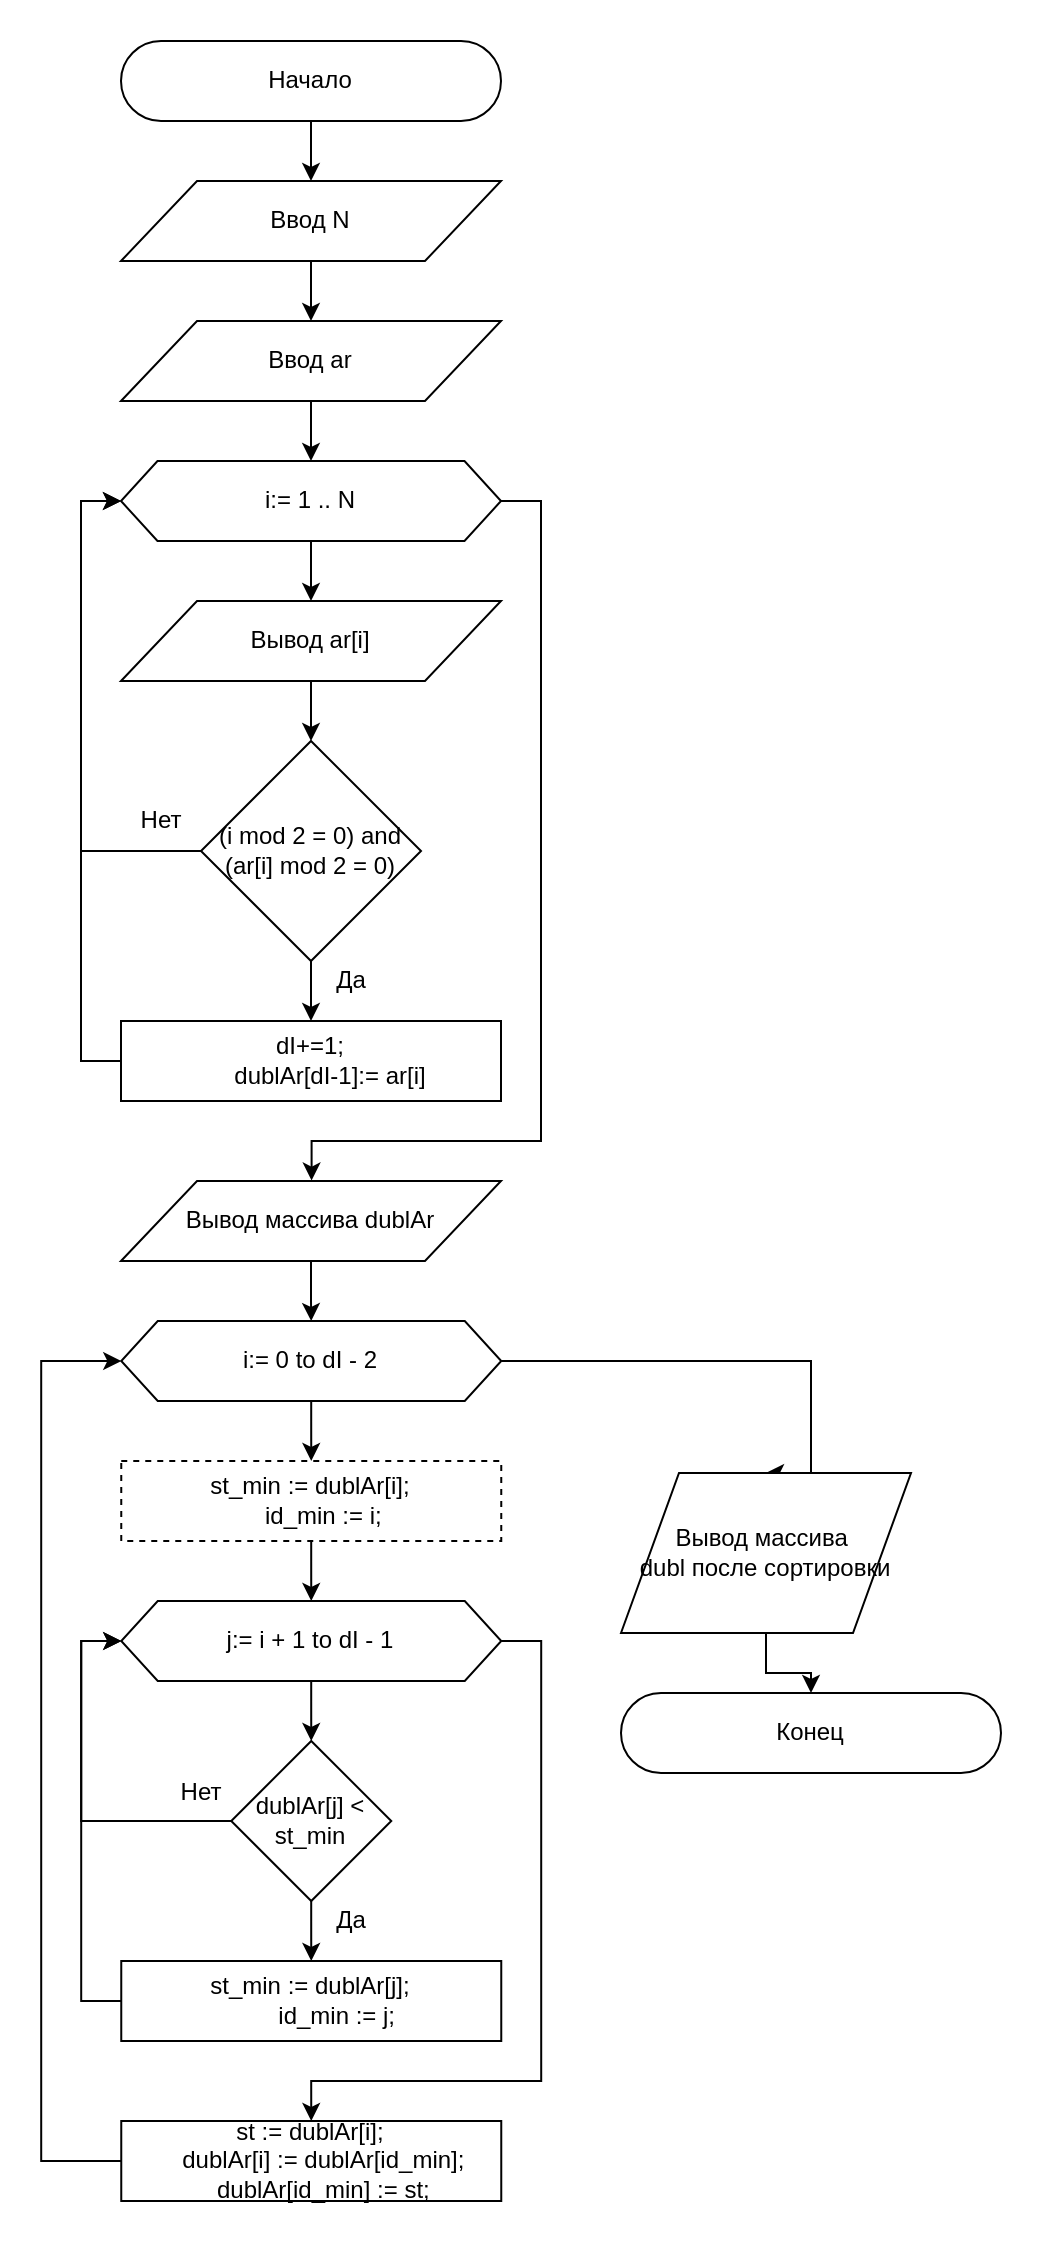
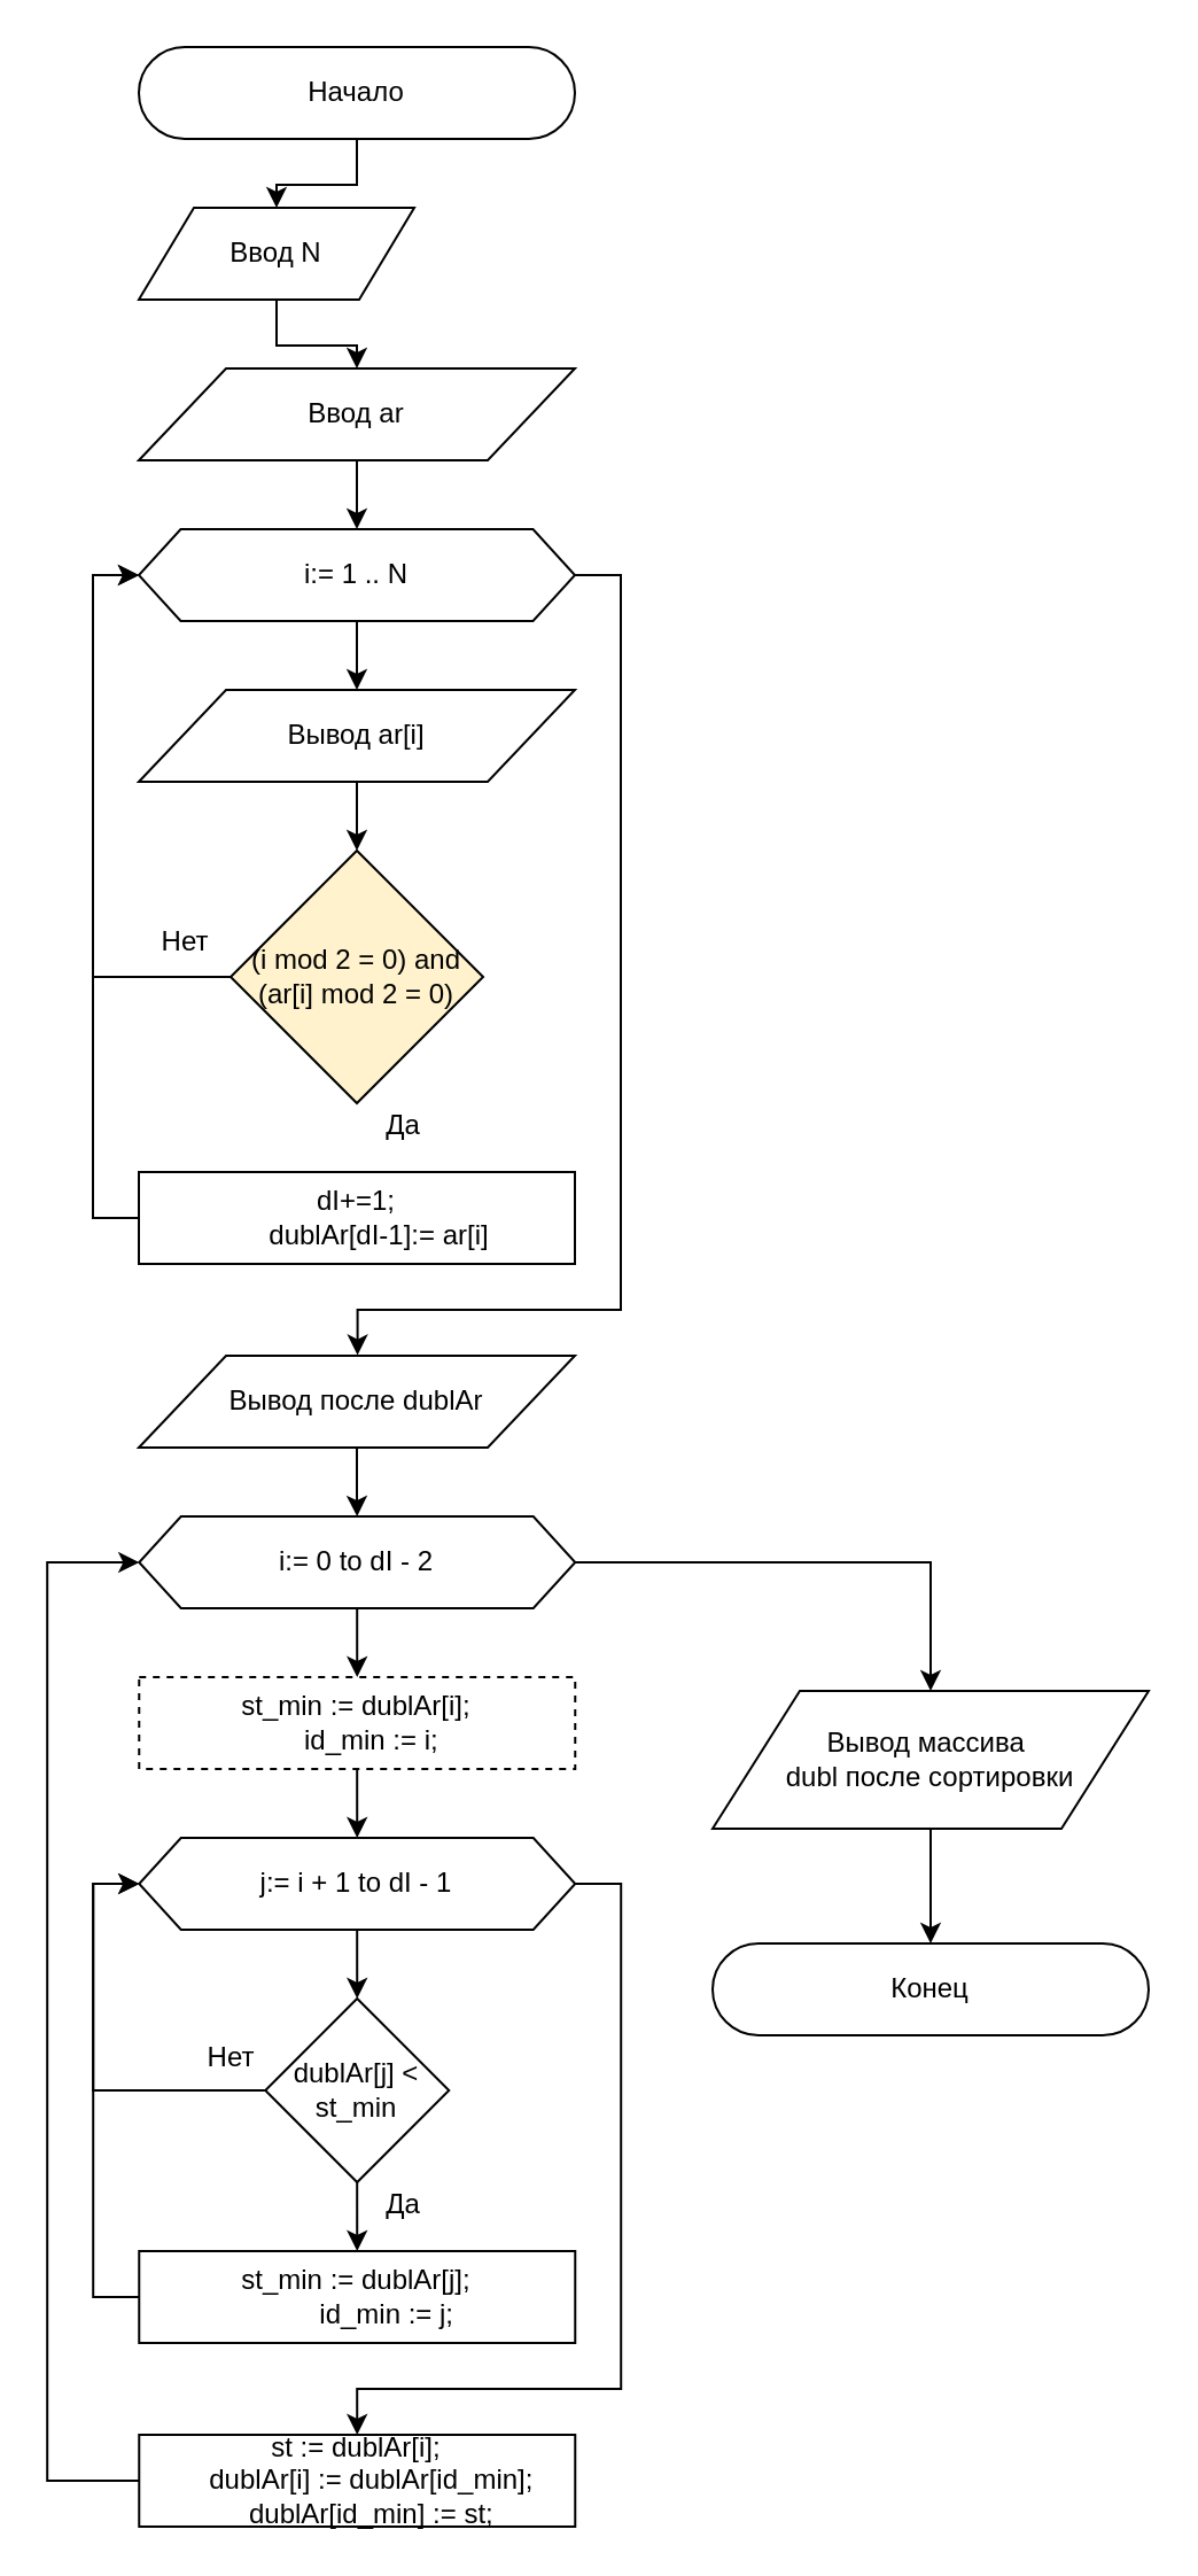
  <mxCell id="0" />
  <mxCell id="1" parent="0" />
  <mxCell id="2" style="edgeStyle=orthogonalEdgeStyle;rounded=0;orthogonalLoop=1;jettySize=auto;html=1;entryX=0.5;entryY=0;entryDx=0;entryDy=0;" edge="1" parent="1" source="3" target="5"><mxGeometry relative="1" as="geometry" /></mxCell>
  <mxCell id="3" value="Начало" style="rounded=1;whiteSpace=wrap;html=1;arcSize=50;" vertex="1" parent="1"><mxGeometry x="60" y="20" width="190" height="40" as="geometry" /></mxCell>
  <mxCell id="4" style="edgeStyle=orthogonalEdgeStyle;rounded=0;orthogonalLoop=1;jettySize=auto;html=1;" edge="1" parent="1" source="5" target="7"><mxGeometry relative="1" as="geometry" /></mxCell>
- <mxCell id="5" value="Ввод N" style="shape=parallelogram;perimeter=parallelogramPerimeter;whiteSpace=wrap;html=1;" vertex="1" parent="1"><mxGeometry x="60" y="90" width="190" height="40" as="geometry" /></mxCell>
+ <mxCell id="5" value="Ввод N" style="shape=parallelogram;perimeter=parallelogramPerimeter;whiteSpace=wrap;html=1;" vertex="1" parent="1"><mxGeometry x="60" y="90" width="120" height="40" as="geometry" /></mxCell>
  <mxCell id="6" style="edgeStyle=orthogonalEdgeStyle;rounded=0;orthogonalLoop=1;jettySize=auto;html=1;entryX=0.5;entryY=0;entryDx=0;entryDy=0;" edge="1" parent="1" source="7" target="10"><mxGeometry relative="1" as="geometry" /></mxCell>
  <mxCell id="7" value="Ввод ar" style="shape=parallelogram;perimeter=parallelogramPerimeter;whiteSpace=wrap;html=1;" vertex="1" parent="1"><mxGeometry x="60" y="160" width="190" height="40" as="geometry" /></mxCell>
  <mxCell id="8" style="edgeStyle=orthogonalEdgeStyle;rounded=0;orthogonalLoop=1;jettySize=auto;html=1;" edge="1" parent="1" source="10" target="12"><mxGeometry relative="1" as="geometry" /></mxCell>
  <mxCell id="9" style="edgeStyle=orthogonalEdgeStyle;rounded=0;orthogonalLoop=1;jettySize=auto;html=1;entryX=0.5;entryY=0;entryDx=0;entryDy=0;" edge="1" parent="1" source="10"><mxGeometry relative="1" as="geometry"><mxPoint x="155.294" y="589.765" as="targetPoint" /><Array as="points"><mxPoint x="270" y="250" /><mxPoint x="270" y="570" /><mxPoint x="155" y="570" /></Array></mxGeometry></mxCell>
  <mxCell id="10" value="i:= 1 .. N" style="shape=hexagon;perimeter=hexagonPerimeter2;whiteSpace=wrap;html=1;size=0.096;" vertex="1" parent="1"><mxGeometry x="60" y="230" width="190" height="40" as="geometry" /></mxCell>
  <mxCell id="11" style="edgeStyle=orthogonalEdgeStyle;rounded=0;orthogonalLoop=1;jettySize=auto;html=1;entryX=0.5;entryY=0;entryDx=0;entryDy=0;" edge="1" source="12" target="15" parent="1"><mxGeometry relative="1" as="geometry"><Array as="points"><mxPoint x="155" y="320" /></Array></mxGeometry></mxCell>
  <mxCell id="12" value="Вывод ar[i]" style="shape=parallelogram;perimeter=parallelogramPerimeter;whiteSpace=wrap;html=1;" vertex="1" parent="1"><mxGeometry x="60" y="300" width="190" height="40" as="geometry" /></mxCell>
- <mxCell id="13" style="edgeStyle=orthogonalEdgeStyle;rounded=0;orthogonalLoop=1;jettySize=auto;html=1;entryX=0.5;entryY=0;entryDx=0;entryDy=0;" edge="1" parent="1" source="15" target="17"><mxGeometry relative="1" as="geometry" /></mxCell>
  <mxCell id="14" style="edgeStyle=orthogonalEdgeStyle;rounded=0;orthogonalLoop=1;jettySize=auto;html=1;entryX=0;entryY=0.5;entryDx=0;entryDy=0;" edge="1" parent="1" source="15" target="10"><mxGeometry relative="1" as="geometry"><Array as="points"><mxPoint x="40" y="425" /><mxPoint x="40" y="250" /></Array></mxGeometry></mxCell>
- <mxCell id="15" value="(i mod 2 = 0) and &lt;br&gt;(ar[i] mod 2 = 0)" style="rhombus;whiteSpace=wrap;html=1;" vertex="1" parent="1"><mxGeometry x="100" y="370" width="110" height="110" as="geometry" /></mxCell>
+ <mxCell id="15" value="(i mod 2 = 0) and &lt;br&gt;(ar[i] mod 2 = 0)" style="rhombus;whiteSpace=wrap;html=1;fillColor=#fff2cc;" vertex="1" parent="1"><mxGeometry x="100" y="370" width="110" height="110" as="geometry" /></mxCell>
  <mxCell id="16" style="edgeStyle=orthogonalEdgeStyle;rounded=0;orthogonalLoop=1;jettySize=auto;html=1;" edge="1" parent="1" source="17"><mxGeometry relative="1" as="geometry"><mxPoint x="60" y="250" as="targetPoint" /><Array as="points"><mxPoint x="40" y="530" /><mxPoint x="40" y="250" /></Array></mxGeometry></mxCell>
  <mxCell id="17" value="&lt;div&gt;dI+=1;&lt;/div&gt;&lt;div&gt;&amp;nbsp; &amp;nbsp; &amp;nbsp; dublAr[dI-1]:= ar[i]&lt;/div&gt;" style="rounded=0;whiteSpace=wrap;html=1;" vertex="1" parent="1"><mxGeometry x="60" y="510" width="190" height="40" as="geometry" /></mxCell>
  <mxCell id="18" value="Нет" style="text;html=1;align=center;verticalAlign=middle;resizable=0;points=[];;autosize=1;" vertex="1" parent="1"><mxGeometry x="60" y="400" width="40" height="20" as="geometry" /></mxCell>
  <mxCell id="19" value="Да" style="text;html=1;align=center;verticalAlign=middle;resizable=0;points=[];;autosize=1;" vertex="1" parent="1"><mxGeometry x="160" y="480" width="30" height="20" as="geometry" /></mxCell>
  <mxCell id="20" style="edgeStyle=orthogonalEdgeStyle;rounded=0;orthogonalLoop=1;jettySize=auto;html=1;exitX=0.5;exitY=1;exitDx=0;exitDy=0;" edge="1" parent="1" source="41" target="23"><mxGeometry relative="1" as="geometry"><mxPoint x="155" y="700" as="sourcePoint" /><Array as="points" /></mxGeometry></mxCell>
  <mxCell id="21" style="edgeStyle=orthogonalEdgeStyle;rounded=0;orthogonalLoop=1;jettySize=auto;html=1;entryX=0.5;entryY=0;entryDx=0;entryDy=0;" edge="1" parent="1" source="23" target="25"><mxGeometry relative="1" as="geometry" /></mxCell>
  <mxCell id="22" style="edgeStyle=orthogonalEdgeStyle;rounded=0;orthogonalLoop=1;jettySize=auto;html=1;entryX=0.5;entryY=0;entryDx=0;entryDy=0;" edge="1" parent="1" source="23" target="39"><mxGeometry relative="1" as="geometry"><Array as="points"><mxPoint x="405" y="680" /></Array></mxGeometry></mxCell>
  <mxCell id="23" value="i:= 0 to dI - 2" style="shape=hexagon;perimeter=hexagonPerimeter2;whiteSpace=wrap;html=1;size=0.096;" vertex="1" parent="1"><mxGeometry x="60.13" y="660" width="190" height="40" as="geometry" /></mxCell>
  <mxCell id="24" style="edgeStyle=orthogonalEdgeStyle;rounded=0;orthogonalLoop=1;jettySize=auto;html=1;entryX=0.5;entryY=0;entryDx=0;entryDy=0;" edge="1" parent="1" source="25" target="28"><mxGeometry relative="1" as="geometry" /></mxCell>
  <mxCell id="25" value="&lt;div&gt;st_min := dublAr[i];&lt;/div&gt;&lt;div&gt;&amp;nbsp; &amp;nbsp; id_min := i;&lt;/div&gt;" style="rounded=0;whiteSpace=wrap;html=1;dashed=1;" vertex="1" parent="1"><mxGeometry x="60.13" y="730" width="190" height="40" as="geometry" /></mxCell>
  <mxCell id="26" style="edgeStyle=orthogonalEdgeStyle;rounded=0;orthogonalLoop=1;jettySize=auto;html=1;entryX=0.5;entryY=0;entryDx=0;entryDy=0;" edge="1" parent="1" source="28" target="31"><mxGeometry relative="1" as="geometry" /></mxCell>
  <mxCell id="27" style="edgeStyle=orthogonalEdgeStyle;rounded=0;orthogonalLoop=1;jettySize=auto;html=1;entryX=0.5;entryY=0;entryDx=0;entryDy=0;" edge="1" parent="1" source="28" target="37"><mxGeometry relative="1" as="geometry"><Array as="points"><mxPoint x="270.13" y="820" /><mxPoint x="270.13" y="1040" /><mxPoint x="155.13" y="1040" /></Array></mxGeometry></mxCell>
  <mxCell id="28" value="j:=&amp;nbsp;i + 1 to dI - 1" style="shape=hexagon;perimeter=hexagonPerimeter2;whiteSpace=wrap;html=1;size=0.096;" vertex="1" parent="1"><mxGeometry x="60.13" y="800" width="190" height="40" as="geometry" /></mxCell>
  <mxCell id="29" style="edgeStyle=orthogonalEdgeStyle;rounded=0;orthogonalLoop=1;jettySize=auto;html=1;entryX=0.5;entryY=0;entryDx=0;entryDy=0;" edge="1" parent="1" source="31" target="33"><mxGeometry relative="1" as="geometry" /></mxCell>
  <mxCell id="30" style="edgeStyle=orthogonalEdgeStyle;rounded=0;orthogonalLoop=1;jettySize=auto;html=1;entryX=0;entryY=0.5;entryDx=0;entryDy=0;" edge="1" parent="1" source="31" target="28"><mxGeometry relative="1" as="geometry"><Array as="points"><mxPoint x="40.13" y="910" /><mxPoint x="40.13" y="820" /></Array></mxGeometry></mxCell>
  <mxCell id="31" value="dublAr[j] &amp;lt; st_min" style="rhombus;whiteSpace=wrap;html=1;" vertex="1" parent="1"><mxGeometry x="115.13" y="870" width="80" height="80" as="geometry" /></mxCell>
  <mxCell id="32" style="edgeStyle=orthogonalEdgeStyle;rounded=0;orthogonalLoop=1;jettySize=auto;html=1;" edge="1" parent="1" source="33"><mxGeometry relative="1" as="geometry"><mxPoint x="60.13" y="820" as="targetPoint" /><Array as="points"><mxPoint x="40.13" y="1000" /><mxPoint x="40.13" y="820" /></Array></mxGeometry></mxCell>
  <mxCell id="33" value="&lt;div&gt;st_min := dublAr[j];&lt;/div&gt;&lt;div&gt;&amp;nbsp; &amp;nbsp; &amp;nbsp; &amp;nbsp; id_min := j;&lt;/div&gt;" style="rounded=0;whiteSpace=wrap;html=1;" vertex="1" parent="1"><mxGeometry x="60.13" y="980" width="190" height="40" as="geometry" /></mxCell>
  <mxCell id="34" value="Да" style="text;html=1;align=center;verticalAlign=middle;resizable=0;points=[];;autosize=1;" vertex="1" parent="1"><mxGeometry x="160.13" y="950" width="30" height="20" as="geometry" /></mxCell>
  <mxCell id="35" value="Нет" style="text;html=1;align=center;verticalAlign=middle;resizable=0;points=[];;autosize=1;" vertex="1" parent="1"><mxGeometry x="80.13" y="886" width="40" height="20" as="geometry" /></mxCell>
  <mxCell id="36" style="edgeStyle=orthogonalEdgeStyle;rounded=0;orthogonalLoop=1;jettySize=auto;html=1;entryX=0;entryY=0.5;entryDx=0;entryDy=0;" edge="1" parent="1" source="37" target="23"><mxGeometry relative="1" as="geometry"><Array as="points"><mxPoint x="20.13" y="1080" /><mxPoint x="20.13" y="680" /></Array></mxGeometry></mxCell>
  <mxCell id="37" value="&lt;div&gt;st := dublAr[i];&lt;/div&gt;&lt;div&gt;&amp;nbsp; &amp;nbsp; dublAr[i] := dublAr[id_min];&lt;/div&gt;&lt;div&gt;&amp;nbsp; &amp;nbsp; dublAr[id_min] := st;&lt;/div&gt;" style="rounded=0;whiteSpace=wrap;html=1;" vertex="1" parent="1"><mxGeometry x="60.13" y="1060" width="190" height="40" as="geometry" /></mxCell>
  <mxCell id="38" style="edgeStyle=orthogonalEdgeStyle;rounded=0;orthogonalLoop=1;jettySize=auto;html=1;entryX=0.5;entryY=0;entryDx=0;entryDy=0;" edge="1" parent="1" source="39" target="40"><mxGeometry relative="1" as="geometry" /></mxCell>
- <mxCell id="39" value="Вывод массива&amp;nbsp;&lt;br&gt;dubl после сортировки" style="shape=parallelogram;perimeter=parallelogramPerimeter;whiteSpace=wrap;html=1;" vertex="1" parent="1"><mxGeometry x="310" y="736" width="145" height="80" as="geometry" /></mxCell>
+ <mxCell id="39" value="Вывод массива&amp;nbsp;&lt;br&gt;dubl после сортировки" style="shape=parallelogram;perimeter=parallelogramPerimeter;whiteSpace=wrap;html=1;" vertex="1" parent="1"><mxGeometry x="310" y="736" width="190" height="60" as="geometry" /></mxCell>
  <mxCell id="40" value="Конец" style="rounded=1;whiteSpace=wrap;html=1;arcSize=50;" vertex="1" parent="1"><mxGeometry x="310" y="846" width="190" height="40" as="geometry" /></mxCell>
- <mxCell id="41" value="Вывод массива dublAr" style="shape=parallelogram;perimeter=parallelogramPerimeter;whiteSpace=wrap;html=1;" vertex="1" parent="1"><mxGeometry x="60" y="590" width="190" height="40" as="geometry" /></mxCell>
+ <mxCell id="41" value="Вывод после dublAr" style="shape=parallelogram;perimeter=parallelogramPerimeter;whiteSpace=wrap;html=1;" vertex="1" parent="1"><mxGeometry x="60" y="590" width="190" height="40" as="geometry" /></mxCell>
